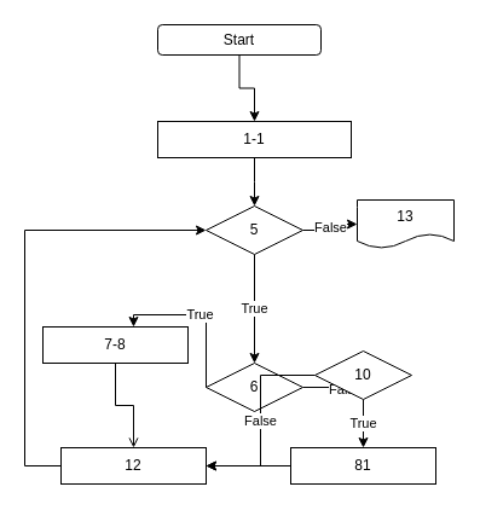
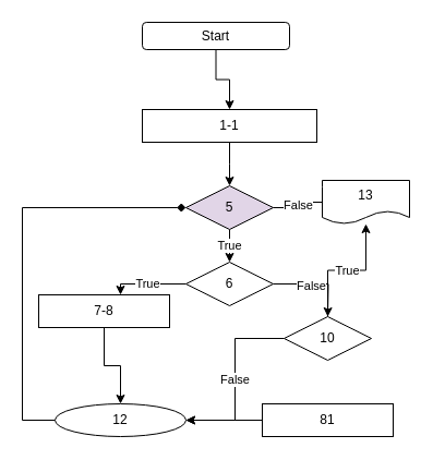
  <mxCell id="0" />
  <mxCell id="1" parent="0" />
  <mxCell id="2" value="" style="edgeStyle=orthogonalEdgeStyle;rounded=0;orthogonalLoop=1;jettySize=auto;html=1;" parent="1" source="3" target="6" edge="1"><mxGeometry relative="1" as="geometry" /></mxCell>
  <mxCell id="3" value="Start" style="rounded=1;whiteSpace=wrap;html=1;" parent="1" vertex="1"><mxGeometry x="130" y="20" width="135" height="25" as="geometry" /></mxCell>
  <mxCell id="4" style="edgeStyle=orthogonalEdgeStyle;rounded=0;orthogonalLoop=1;jettySize=auto;html=1;exitX=1;exitY=0.5;exitDx=0;exitDy=0;" parent="1" source="6" edge="1"><mxGeometry relative="1" as="geometry"><mxPoint x="270" y="130" as="targetPoint" /></mxGeometry></mxCell>
  <mxCell id="5" value="" style="edgeStyle=orthogonalEdgeStyle;rounded=0;orthogonalLoop=1;jettySize=auto;html=1;" parent="1" source="6" edge="1"><mxGeometry relative="1" as="geometry"><mxPoint x="210" y="170" as="targetPoint" /></mxGeometry></mxCell>
  <mxCell id="6" value="1-1" style="rounded=0;whiteSpace=wrap;html=1;" parent="1" vertex="1"><mxGeometry x="130" y="100" width="160" height="30" as="geometry" /></mxCell>
  <mxCell id="7" value="13" style="shape=document;whiteSpace=wrap;html=1;boundedLbl=1;" parent="1" vertex="1"><mxGeometry x="295" y="165" width="80" height="40" as="geometry" /></mxCell>
  <mxCell id="8" value="True" style="edgeStyle=orthogonalEdgeStyle;rounded=0;orthogonalLoop=1;jettySize=auto;html=1;" edge="1" parent="1" source="10" target="14"><mxGeometry relative="1" as="geometry" /></mxCell>
- <mxCell id="9" value="False" style="edgeStyle=orthogonalEdgeStyle;rounded=0;orthogonalLoop=1;jettySize=auto;html=1;" edge="1" parent="1" source="10" target="7"><mxGeometry relative="1" as="geometry" /></mxCell>
- <mxCell id="10" value="5" style="rhombus;whiteSpace=wrap;html=1;" vertex="1" parent="1"><mxGeometry x="170" y="170" width="80" height="40" as="geometry" /></mxCell>
+ <mxCell id="9" value="False" style="edgeStyle=orthogonalEdgeStyle;rounded=0;orthogonalLoop=1;jettySize=auto;html=1;endArrow=none;" edge="1" parent="1" source="10" target="7"><mxGeometry relative="1" as="geometry" /></mxCell>
+ <mxCell id="10" value="5" style="rhombus;whiteSpace=wrap;html=1;fillColor=#e1d5e7;" vertex="1" parent="1"><mxGeometry x="170" y="170" width="80" height="40" as="geometry" /></mxCell>
  <mxCell id="11" value="True" style="edgeStyle=orthogonalEdgeStyle;rounded=0;orthogonalLoop=1;jettySize=auto;html=1;exitX=0;exitY=0.5;exitDx=0;exitDy=0;" edge="1" parent="1" source="14" target="16"><mxGeometry relative="1" as="geometry"><Array as="points"><mxPoint x="110" y="260" /></Array></mxGeometry></mxCell>
  <mxCell id="12" style="edgeStyle=orthogonalEdgeStyle;rounded=0;orthogonalLoop=1;jettySize=auto;html=1;exitX=1;exitY=0.5;exitDx=0;exitDy=0;entryX=0.5;entryY=0;entryDx=0;entryDy=0;" edge="1" parent="1" source="14"><mxGeometry relative="1" as="geometry"><mxPoint x="300" y="290" as="targetPoint" /></mxGeometry></mxCell>
  <mxCell id="13" value="False" style="edgeLabel;html=1;align=center;verticalAlign=middle;resizable=0;points=[];" vertex="1" connectable="0" parent="12"><mxGeometry x="-0.158" y="-1" relative="1" as="geometry"><mxPoint as="offset" /></mxGeometry></mxCell>
- <mxCell id="14" value="6" style="rhombus;whiteSpace=wrap;html=1;" vertex="1" parent="1"><mxGeometry x="170" y="300" width="80" height="40" as="geometry" /></mxCell>
- <mxCell id="15" value="" style="edgeStyle=orthogonalEdgeStyle;rounded=0;orthogonalLoop=1;jettySize=auto;html=1;endArrow=open;" edge="1" parent="1" source="16" target="23"><mxGeometry relative="1" as="geometry" /></mxCell>
+ <mxCell id="14" value="6" style="rhombus;whiteSpace=wrap;html=1;" vertex="1" parent="1"><mxGeometry x="170" y="240" width="80" height="40" as="geometry" /></mxCell>
+ <mxCell id="15" value="" style="edgeStyle=orthogonalEdgeStyle;rounded=0;orthogonalLoop=1;jettySize=auto;html=1;" edge="1" parent="1" source="16" target="23"><mxGeometry relative="1" as="geometry" /></mxCell>
  <mxCell id="16" value="7-8" style="whiteSpace=wrap;html=1;" vertex="1" parent="1"><mxGeometry x="35" y="270" width="120" height="30" as="geometry" /></mxCell>
- <mxCell id="17" value="True" style="edgeStyle=orthogonalEdgeStyle;rounded=0;orthogonalLoop=1;jettySize=auto;html=1;" edge="1" parent="1" source="19" target="21"><mxGeometry relative="1" as="geometry" /></mxCell>
+ <mxCell id="17" value="True" style="edgeStyle=orthogonalEdgeStyle;rounded=0;orthogonalLoop=1;jettySize=auto;html=1;" edge="1" parent="1" source="19" target="7"><mxGeometry relative="1" as="geometry" /></mxCell>
  <mxCell id="18" value="False" style="edgeStyle=orthogonalEdgeStyle;rounded=0;orthogonalLoop=1;jettySize=auto;html=1;entryX=1;entryY=0.5;entryDx=0;entryDy=0;" edge="1" parent="1" source="19" target="23"><mxGeometry relative="1" as="geometry" /></mxCell>
  <mxCell id="19" value="10" style="rhombus;whiteSpace=wrap;html=1;" vertex="1" parent="1"><mxGeometry x="260" y="290" width="80" height="40" as="geometry" /></mxCell>
  <mxCell id="20" value="" style="edgeStyle=orthogonalEdgeStyle;rounded=0;orthogonalLoop=1;jettySize=auto;html=1;" edge="1" parent="1" source="21" target="23"><mxGeometry relative="1" as="geometry" /></mxCell>
  <mxCell id="21" value="81" style="whiteSpace=wrap;html=1;" vertex="1" parent="1"><mxGeometry x="240" y="370" width="120" height="30" as="geometry" /></mxCell>
- <mxCell id="22" style="edgeStyle=orthogonalEdgeStyle;rounded=0;orthogonalLoop=1;jettySize=auto;html=1;entryX=0;entryY=0.5;entryDx=0;entryDy=0;" edge="1" parent="1" source="23" target="10"><mxGeometry relative="1" as="geometry"><mxPoint x="30" y="195" as="targetPoint" /><Array as="points"><mxPoint x="20" y="385" /><mxPoint x="20" y="190" /></Array></mxGeometry></mxCell>
- <mxCell id="23" value="12" style="whiteSpace=wrap;html=1;" vertex="1" parent="1"><mxGeometry x="50" y="370" width="120" height="30" as="geometry" /></mxCell>
+ <mxCell id="22" style="edgeStyle=orthogonalEdgeStyle;rounded=0;orthogonalLoop=1;jettySize=auto;html=1;entryX=0;entryY=0.5;entryDx=0;entryDy=0;endArrow=diamond;" edge="1" parent="1" source="23" target="10"><mxGeometry relative="1" as="geometry"><mxPoint x="30" y="195" as="targetPoint" /><Array as="points"><mxPoint x="20" y="385" /><mxPoint x="20" y="190" /></Array></mxGeometry></mxCell>
+ <mxCell id="23" value="12" style="ellipse;whiteSpace=wrap;html=1;" vertex="1" parent="1"><mxGeometry x="50" y="370" width="120" height="30" as="geometry" /></mxCell>
